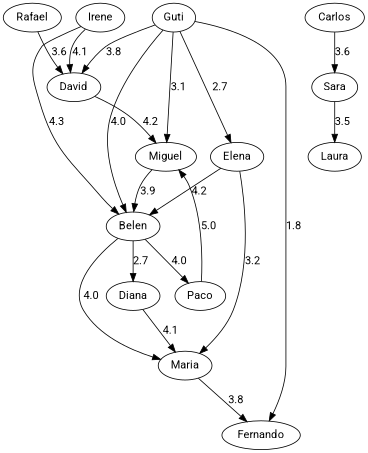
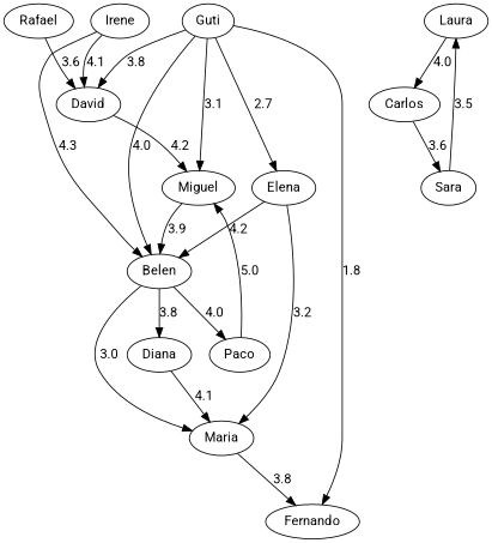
  strict digraph {
    fontname=Roboto
    node [fontname=Roboto]
    edge [fontname=Roboto]
    n1 [label=Diana]
    n2 [label=Maria]
    n3 [label=David]
    n4 [label=Miguel]
    n5 [label=Fernando]
    n6 [label=Guti]
    n7 [label=Belen]
    n8 [label=Elena]
    n9 [label=Paco]
    n10 [label=Rafael]
    n11 [label=Irene]
    n12 [label=Laura]
    n13 [label=Carlos]
    n14 [label=Sara]
    n1 -> n2 [label=4.1]
    n2 -> n5 [label=3.8]
    n3 -> n4 [label=4.2]
    n4 -> n7 [label=3.9]
    n6 -> n3 [label=3.8]
    n6 -> n4 [label=3.1]
    n6 -> n5 [label=1.8]
    n6 -> n7 [label=4.0]
    n6 -> n8 [label=2.7]
-   n7 -> n1 [label=2.7]
-   n7 -> n2 [label=4.0]
+   n7 -> n1 [label=3.8]
+   n7 -> n2 [label=3.0]
    n7 -> n9 [label=4.0]
    n8 -> n2 [label=3.2]
    n8 -> n7 [label=4.2]
    n9 -> n4 [label=5.0]
    n10 -> n3 [label=3.6]
    n11 -> n3 [label=4.1]
    n11 -> n7 [label=4.3]
+   n12 -> n13 [label=4.0]
    n13 -> n14 [label=3.6]
    n14 -> n12 [label=3.5]
  }
